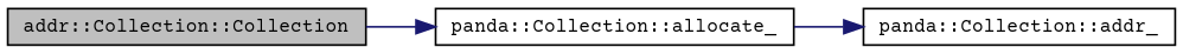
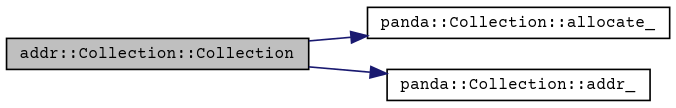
  digraph {
    fontname="Courier Prime"
    rankdir=LR
    node [color=black fillcolor=white fontname="Courier Prime" fontsize=10 shape=record style=filled]
    edge [color=midnightblue fontname="Courier Prime" fontsize=10 labelfontname=Helvetica labelfontsize=10 style=solid]
    n1 [fillcolor=grey75 fontcolor=black height=0.2 label="addr::Collection::Collection" width=0.4]
    n2 [height=0.2 label="panda::Collection::allocate_" width=0.4]
    n3 [height=0.2 label="panda::Collection::addr_" width=0.4]
    n1 -> n2
-   n2 -> n3
+   n1 -> n3
  }
